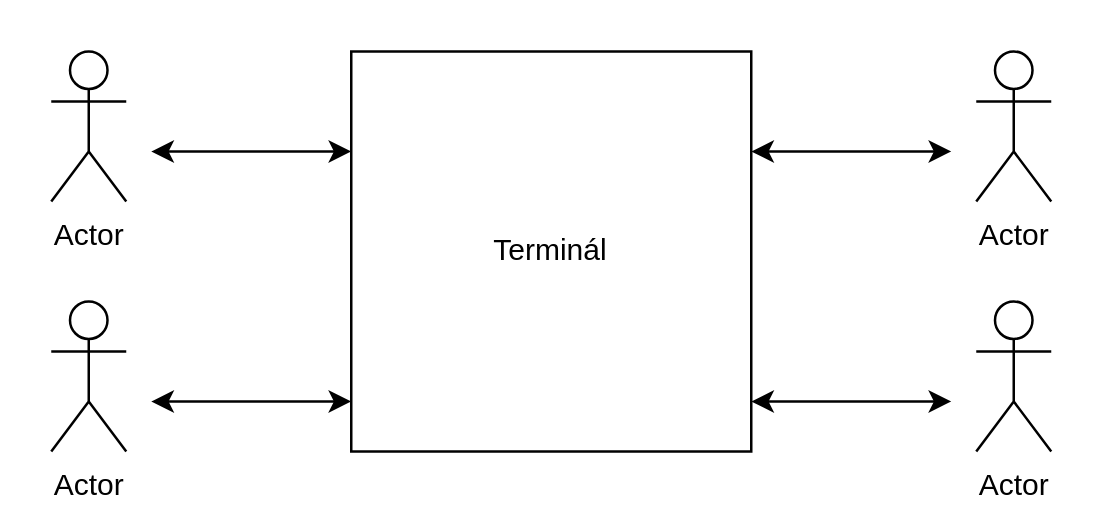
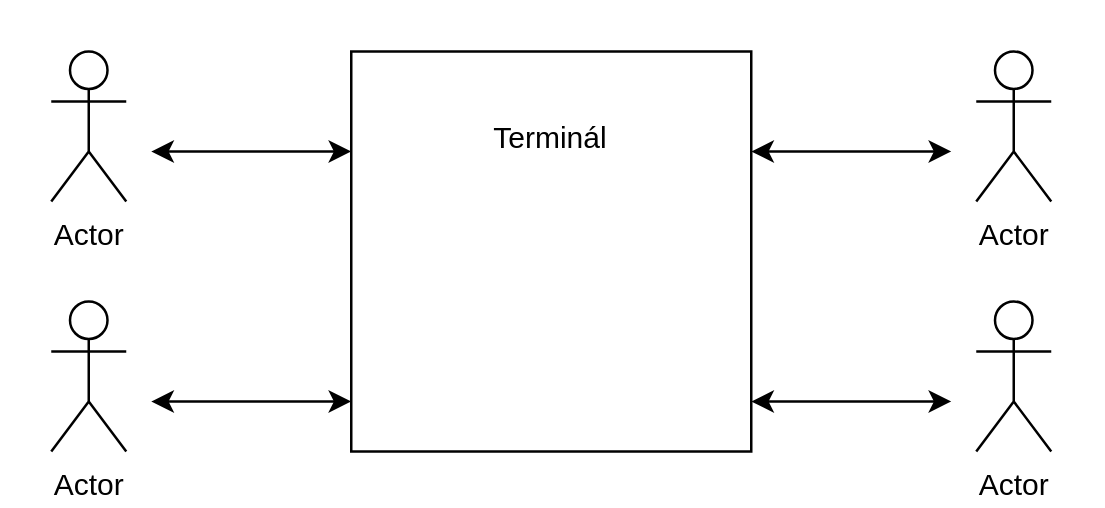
  <mxCell id="0" />
  <mxCell id="1" parent="0" />
  <mxCell id="2" value="Actor" style="shape=umlActor;verticalLabelPosition=bottom;verticalAlign=top;html=1;outlineConnect=0;" vertex="1" parent="1"><mxGeometry x="20" y="20" width="30" height="60" as="geometry" /></mxCell>
  <mxCell id="3" value="Actor" style="shape=umlActor;verticalLabelPosition=bottom;verticalAlign=top;html=1;outlineConnect=0;" vertex="1" parent="1"><mxGeometry x="20" y="120" width="30" height="60" as="geometry" /></mxCell>
  <mxCell id="4" value="Actor" style="shape=umlActor;verticalLabelPosition=bottom;verticalAlign=top;html=1;outlineConnect=0;fontFamily=Helvetica;" vertex="1" parent="1"><mxGeometry x="390" y="20" width="30" height="60" as="geometry" /></mxCell>
  <mxCell id="5" value="Actor" style="shape=umlActor;verticalLabelPosition=bottom;verticalAlign=top;html=1;outlineConnect=0;" vertex="1" parent="1"><mxGeometry x="390" y="120" width="30" height="60" as="geometry" /></mxCell>
  <mxCell id="6" value="" style="whiteSpace=wrap;html=1;aspect=fixed;" vertex="1" parent="1"><mxGeometry x="140" y="20" width="160" height="160" as="geometry" /></mxCell>
  <mxCell id="7" value="" style="endArrow=classic;startArrow=classic;html=1;rounded=0;entryX=0;entryY=0.25;entryDx=0;entryDy=0;" edge="1" parent="1" target="6"><mxGeometry width="50" height="50" relative="1" as="geometry"><mxPoint x="60" y="60" as="sourcePoint" /><mxPoint x="300" y="140" as="targetPoint" /></mxGeometry></mxCell>
  <mxCell id="8" value="" style="endArrow=classic;startArrow=classic;html=1;rounded=0;" edge="1" parent="1"><mxGeometry width="50" height="50" relative="1" as="geometry"><mxPoint x="60" y="160" as="sourcePoint" /><mxPoint x="140" y="160" as="targetPoint" /></mxGeometry></mxCell>
  <mxCell id="9" value="" style="endArrow=classic;startArrow=classic;html=1;rounded=0;" edge="1" parent="1"><mxGeometry width="50" height="50" relative="1" as="geometry"><mxPoint x="300" y="160" as="sourcePoint" /><mxPoint x="380" y="160" as="targetPoint" /></mxGeometry></mxCell>
  <mxCell id="10" value="" style="endArrow=classic;startArrow=classic;html=1;rounded=0;" edge="1" parent="1"><mxGeometry width="50" height="50" relative="1" as="geometry"><mxPoint x="300" y="60" as="sourcePoint" /><mxPoint x="380" y="60" as="targetPoint" /></mxGeometry></mxCell>
- <mxCell id="11" value="Terminál" style="text;html=1;strokeColor=none;fillColor=none;align=center;verticalAlign=middle;whiteSpace=wrap;rounded=0;fontFamily=Helvetica;" vertex="1" parent="1"><mxGeometry x="190" y="85" width="60" height="30" as="geometry" /></mxCell>
+ <mxCell id="11" value="Terminál" style="text;html=1;strokeColor=none;fillColor=none;align=center;verticalAlign=middle;whiteSpace=wrap;rounded=0;fontFamily=Helvetica;" vertex="1" parent="1"><mxGeometry x="190" y="40" width="60" height="30" as="geometry" /></mxCell>
